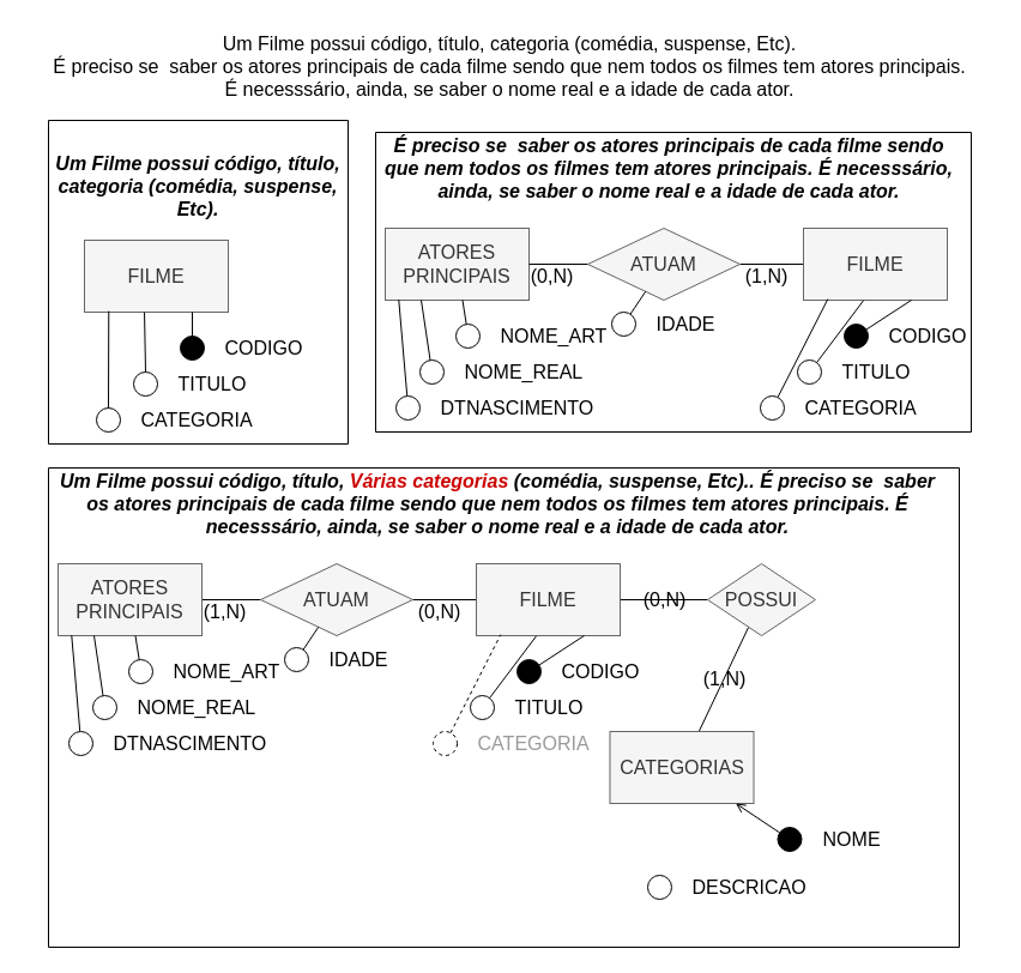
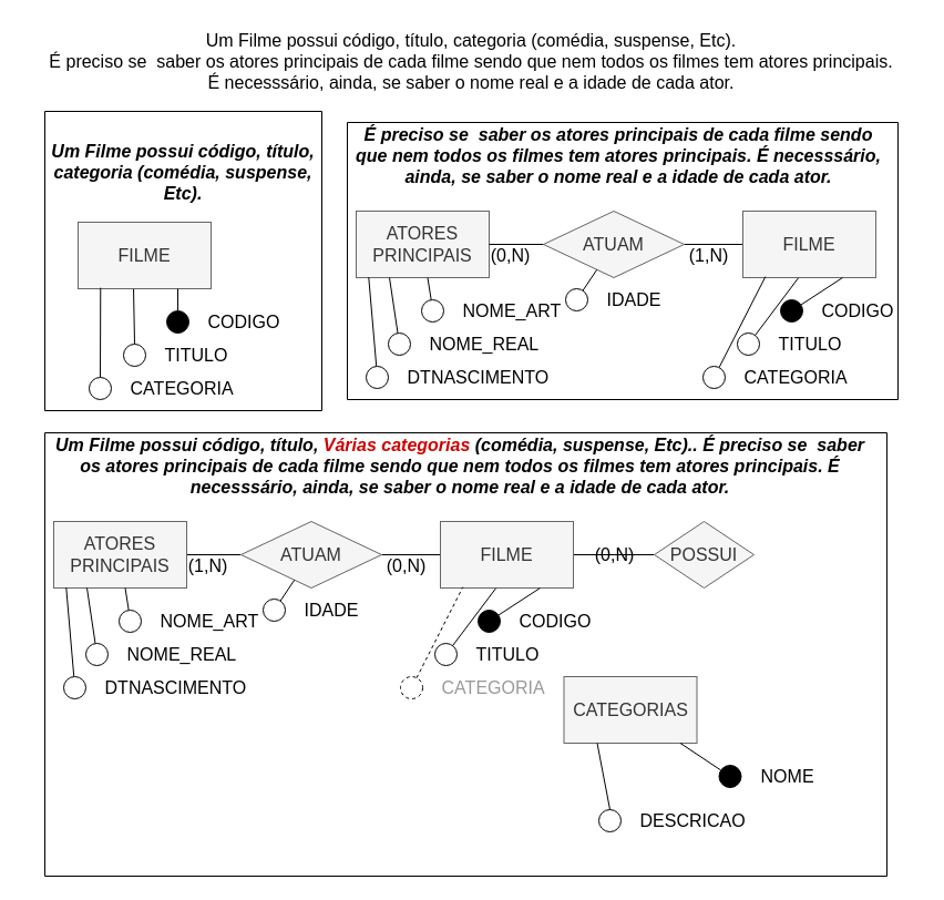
  <mxCell id="0" />
  <mxCell id="1" parent="0" />
  <mxCell id="2" value="Um Filme possui código, título, categoria (comédia, suspense, Etc).&lt;br style=&quot;font-size: 16px;&quot;&gt;É preciso se&amp;nbsp; saber os atores principais de cada filme sendo que nem todos os filmes tem atores principais.&lt;br style=&quot;font-size: 16px;&quot;&gt;É necesssário, ainda, se saber o nome real e a idade de cada ator." style="text;html=1;strokeColor=none;fillColor=none;align=center;verticalAlign=middle;whiteSpace=wrap;rounded=0;fontSize=16;fontColor=#000000;" vertex="1" parent="1"><mxGeometry x="20" y="20" width="810" height="70" as="geometry" /></mxCell>
  <mxCell id="3" value="" style="swimlane;startSize=0;labelBackgroundColor=none;labelBorderColor=none;fontSize=16;fontColor=#000000;strokeColor=#000000;fillColor=#000000;" vertex="1" parent="1"><mxGeometry x="40" y="100" width="250" height="270" as="geometry" /></mxCell>
  <mxCell id="4" value="&#10;&#10;&lt;span style=&quot;font-family: helvetica; font-size: 16px; letter-spacing: normal; text-align: center; text-indent: 0px; text-transform: none; word-spacing: 0px; display: inline; float: none;&quot;&gt;Um Filme possui código, título, categoria (comédia, suspense, Etc).&lt;/span&gt;&#10;&#10;" style="text;html=1;strokeColor=none;fillColor=none;align=center;verticalAlign=middle;whiteSpace=wrap;rounded=0;fontSize=16;fontStyle=3;labelBackgroundColor=none;labelBorderColor=none;fontColor=#000000;" vertex="1" parent="3"><mxGeometry y="20" width="250" height="70" as="geometry" /></mxCell>
  <mxCell id="5" value="" style="group" vertex="1" connectable="0" parent="3"><mxGeometry x="30" y="100" width="120" height="160" as="geometry" /></mxCell>
  <mxCell id="6" value="FILME" style="rounded=0;whiteSpace=wrap;html=1;labelBackgroundColor=none;labelBorderColor=none;fontSize=16;fillColor=#f5f5f5;fontColor=#333333;strokeColor=#666666;" vertex="1" parent="5"><mxGeometry width="120" height="60" as="geometry" /></mxCell>
  <mxCell id="7" style="edgeStyle=none;html=1;entryX=0.75;entryY=1;entryDx=0;entryDy=0;fontSize=16;fontColor=#000000;endArrow=none;endFill=0;strokeColor=#000000;" edge="1" parent="5" source="8" target="6"><mxGeometry relative="1" as="geometry" /></mxCell>
  <mxCell id="8" value="&lt;span style=&quot;white-space: pre&quot;&gt;&#09;&lt;/span&gt;CODIGO" style="ellipse;whiteSpace=wrap;html=1;aspect=fixed;labelBackgroundColor=none;labelBorderColor=none;fontSize=16;fillColor=#000000;strokeColor=#000000;fontColor=#000000;align=left;" vertex="1" parent="5"><mxGeometry x="80" y="80" width="20" height="20" as="geometry" /></mxCell>
  <mxCell id="9" style="edgeStyle=none;html=1;fontSize=16;fontColor=#000000;endArrow=none;endFill=0;strokeColor=#000000;entryX=0.417;entryY=1.005;entryDx=0;entryDy=0;entryPerimeter=0;" edge="1" parent="5" source="10" target="6"><mxGeometry relative="1" as="geometry" /></mxCell>
  <mxCell id="10" value="&lt;span style=&quot;white-space: pre&quot;&gt;&#09;&lt;/span&gt;TITULO" style="ellipse;whiteSpace=wrap;html=1;aspect=fixed;labelBackgroundColor=none;labelBorderColor=none;fontSize=16;fillColor=#FFFFFF;strokeColor=#000000;fontColor=#000000;align=left;" vertex="1" parent="5"><mxGeometry x="41" y="110" width="20" height="20" as="geometry" /></mxCell>
  <mxCell id="11" style="edgeStyle=none;html=1;fontSize=16;fontColor=#000000;strokeColor=#000000;endArrow=none;endFill=0;entryX=0.169;entryY=0.986;entryDx=0;entryDy=0;entryPerimeter=0;" edge="1" parent="5" source="12" target="6"><mxGeometry relative="1" as="geometry" /></mxCell>
  <mxCell id="12" value="&lt;span style=&quot;white-space: pre&quot;&gt;&#09;&lt;/span&gt;CATEGORIA" style="ellipse;whiteSpace=wrap;html=1;aspect=fixed;labelBackgroundColor=none;labelBorderColor=none;fontSize=16;fillColor=#FFFFFF;strokeColor=#000000;fontColor=#000000;align=left;" vertex="1" parent="5"><mxGeometry x="10" y="140" width="20" height="20" as="geometry" /></mxCell>
  <mxCell id="13" value="" style="swimlane;startSize=0;labelBackgroundColor=none;labelBorderColor=none;fontSize=16;fontColor=#000000;strokeColor=#000000;fillColor=#000000;" vertex="1" parent="1"><mxGeometry x="313" y="110" width="497" height="250" as="geometry" /></mxCell>
  <mxCell id="14" value="&lt;span&gt;É preciso se&amp;nbsp; saber os atores principais de cada filme&amp;nbsp;&lt;/span&gt;&lt;span&gt;sendo que nem todos os filmes tem atores principais.&amp;nbsp;&lt;/span&gt;É necesssário, ainda, se saber o nome real e a idade de cada ator." style="text;html=1;strokeColor=none;fillColor=none;align=center;verticalAlign=middle;whiteSpace=wrap;rounded=0;fontSize=16;fontStyle=3;labelBackgroundColor=none;labelBorderColor=none;fontColor=#000000;" vertex="1" parent="13"><mxGeometry y="10" width="490" height="40" as="geometry" /></mxCell>
  <mxCell id="15" value="(0,N)" style="edgeStyle=none;html=1;fontSize=16;fontColor=#000000;endArrow=none;endFill=0;strokeColor=#000000;labelBackgroundColor=none;" edge="1" parent="13" source="16" target="19"><mxGeometry x="-0.225" y="-10" relative="1" as="geometry"><mxPoint as="offset" /></mxGeometry></mxCell>
  <mxCell id="16" value="ATORES PRINCIPAIS" style="rounded=0;whiteSpace=wrap;html=1;labelBackgroundColor=none;labelBorderColor=none;fontSize=16;fillColor=#f5f5f5;fontColor=#333333;strokeColor=#666666;" vertex="1" parent="13"><mxGeometry x="8" y="80" width="120" height="60" as="geometry" /></mxCell>
  <mxCell id="17" value="&lt;font&gt;(1,N)&lt;/font&gt;" style="edgeStyle=none;html=1;entryX=0;entryY=0.5;entryDx=0;entryDy=0;fontSize=16;fontColor=#000000;endArrow=none;endFill=0;strokeColor=#000000;labelBackgroundColor=none;" edge="1" parent="13" source="19" target="20"><mxGeometry x="-0.132" y="-10" relative="1" as="geometry"><mxPoint x="-1" as="offset" /></mxGeometry></mxCell>
  <mxCell id="18" value="" style="edgeStyle=none;html=1;labelBackgroundColor=none;fontSize=16;fontColor=#000000;endArrow=none;endFill=0;strokeColor=#000000;" edge="1" parent="13" source="19" target="16"><mxGeometry relative="1" as="geometry" /></mxCell>
  <mxCell id="19" value="ATUAM" style="rhombus;whiteSpace=wrap;html=1;fontSize=16;fillColor=#f5f5f5;strokeColor=#666666;fontColor=#333333;rounded=0;labelBackgroundColor=none;labelBorderColor=none;" vertex="1" parent="13"><mxGeometry x="177" y="80" width="127" height="60" as="geometry" /></mxCell>
  <mxCell id="20" value="FILME" style="rounded=0;whiteSpace=wrap;html=1;labelBackgroundColor=none;labelBorderColor=none;fontSize=16;fillColor=#f5f5f5;fontColor=#333333;strokeColor=#666666;" vertex="1" parent="13"><mxGeometry x="357" y="80" width="120" height="60" as="geometry" /></mxCell>
  <mxCell id="21" style="edgeStyle=none;html=1;entryX=0.75;entryY=1;entryDx=0;entryDy=0;fontSize=16;fontColor=#000000;endArrow=none;endFill=0;strokeColor=#000000;" edge="1" parent="13" source="22" target="20"><mxGeometry relative="1" as="geometry" /></mxCell>
  <mxCell id="22" value="&lt;span style=&quot;white-space: pre&quot;&gt;&#09;&lt;/span&gt;CODIGO" style="ellipse;whiteSpace=wrap;html=1;aspect=fixed;labelBackgroundColor=none;labelBorderColor=none;fontSize=16;fillColor=#000000;strokeColor=#000000;fontColor=#000000;align=left;" vertex="1" parent="13"><mxGeometry x="391" y="160" width="20" height="20" as="geometry" /></mxCell>
  <mxCell id="23" style="edgeStyle=none;html=1;fontSize=16;fontColor=#000000;endArrow=none;endFill=0;strokeColor=#000000;entryX=0.417;entryY=1.005;entryDx=0;entryDy=0;entryPerimeter=0;" edge="1" parent="13" source="24" target="20"><mxGeometry relative="1" as="geometry" /></mxCell>
  <mxCell id="24" value="&lt;span style=&quot;white-space: pre&quot;&gt;&#09;&lt;/span&gt;TITULO" style="ellipse;whiteSpace=wrap;html=1;aspect=fixed;labelBackgroundColor=none;labelBorderColor=none;fontSize=16;fillColor=#FFFFFF;strokeColor=#000000;fontColor=#000000;align=left;" vertex="1" parent="13"><mxGeometry x="352" y="190" width="20" height="20" as="geometry" /></mxCell>
  <mxCell id="25" style="edgeStyle=none;html=1;fontSize=16;fontColor=#000000;strokeColor=#000000;endArrow=none;endFill=0;entryX=0.169;entryY=0.986;entryDx=0;entryDy=0;entryPerimeter=0;" edge="1" parent="13" source="26" target="20"><mxGeometry relative="1" as="geometry" /></mxCell>
  <mxCell id="26" value="&lt;span style=&quot;white-space: pre&quot;&gt;&#09;&lt;/span&gt;CATEGORIA" style="ellipse;whiteSpace=wrap;html=1;aspect=fixed;labelBackgroundColor=none;labelBorderColor=none;fontSize=16;fillColor=#FFFFFF;strokeColor=#000000;fontColor=#000000;align=left;" vertex="1" parent="13"><mxGeometry x="321" y="220" width="20" height="20" as="geometry" /></mxCell>
  <mxCell id="27" style="edgeStyle=none;html=1;entryX=0.094;entryY=0.994;entryDx=0;entryDy=0;entryPerimeter=0;labelBackgroundColor=none;fontSize=16;fontColor=#000000;endArrow=none;endFill=0;strokeColor=#000000;" edge="1" parent="13" source="28" target="16"><mxGeometry relative="1" as="geometry" /></mxCell>
  <mxCell id="28" value="&lt;span style=&quot;white-space: pre&quot;&gt;&#09;&lt;/span&gt;DTNASCIMENTO" style="ellipse;whiteSpace=wrap;html=1;aspect=fixed;labelBackgroundColor=none;labelBorderColor=none;fontSize=16;fillColor=#FFFFFF;strokeColor=#000000;fontColor=#000000;align=left;" vertex="1" parent="13"><mxGeometry x="17" y="220" width="20" height="20" as="geometry" /></mxCell>
  <mxCell id="29" style="edgeStyle=none;html=1;labelBackgroundColor=none;fontSize=16;fontColor=#000000;endArrow=none;endFill=0;strokeColor=#000000;" edge="1" parent="13" source="30" target="19"><mxGeometry relative="1" as="geometry" /></mxCell>
  <mxCell id="30" value="&lt;span style=&quot;white-space: pre&quot;&gt;&#09;&lt;/span&gt;IDADE" style="ellipse;whiteSpace=wrap;html=1;aspect=fixed;labelBackgroundColor=none;labelBorderColor=none;fontSize=16;fillColor=#FFFFFF;strokeColor=#000000;fontColor=#000000;align=left;" vertex="1" parent="13"><mxGeometry x="197" y="150" width="20" height="20" as="geometry" /></mxCell>
  <mxCell id="31" style="edgeStyle=none;html=1;entryX=0.25;entryY=1;entryDx=0;entryDy=0;labelBackgroundColor=none;fontSize=16;fontColor=#000000;endArrow=none;endFill=0;strokeColor=#000000;" edge="1" parent="13" source="32" target="16"><mxGeometry relative="1" as="geometry" /></mxCell>
  <mxCell id="32" value="&lt;span style=&quot;white-space: pre&quot;&gt;&#09;&lt;/span&gt;NOME_REAL" style="ellipse;whiteSpace=wrap;html=1;aspect=fixed;labelBackgroundColor=none;labelBorderColor=none;fontSize=16;fillColor=#FFFFFF;strokeColor=#000000;fontColor=#000000;align=left;" vertex="1" parent="13"><mxGeometry x="37" y="190" width="20" height="20" as="geometry" /></mxCell>
  <mxCell id="33" style="edgeStyle=none;html=1;labelBackgroundColor=none;fontSize=16;fontColor=#000000;endArrow=none;endFill=0;strokeColor=#000000;" edge="1" parent="13" source="34" target="16"><mxGeometry relative="1" as="geometry" /></mxCell>
  <mxCell id="34" value="&lt;span style=&quot;white-space: pre&quot;&gt;&#09;&lt;/span&gt;NOME_ART" style="ellipse;whiteSpace=wrap;html=1;aspect=fixed;labelBackgroundColor=none;labelBorderColor=none;fontSize=16;fillColor=#FFFFFF;strokeColor=#000000;fontColor=#000000;align=left;" vertex="1" parent="13"><mxGeometry x="67" y="160" width="20" height="20" as="geometry" /></mxCell>
  <mxCell id="35" value="" style="swimlane;startSize=0;labelBackgroundColor=none;labelBorderColor=none;fontSize=16;fontColor=#808080;strokeColor=#000000;fillColor=#000000;" vertex="1" parent="1"><mxGeometry x="40" y="390" width="760" height="400" as="geometry" /></mxCell>
  <mxCell id="36" value="Um Filme possui código, título, &lt;font color=&quot;#cc0000&quot;&gt;Várias categorias&lt;/font&gt;&amp;nbsp;(comédia, suspense, Etc)..&amp;nbsp;&lt;span&gt;É preciso se&amp;nbsp; saber os atores principais de cada filme&amp;nbsp;&lt;/span&gt;&lt;span&gt;sendo que nem todos os filmes tem atores principais.&amp;nbsp;&lt;/span&gt;É necesssário, ainda, se saber o nome real e a idade de cada ator." style="text;html=1;strokeColor=none;fillColor=none;align=center;verticalAlign=middle;whiteSpace=wrap;rounded=0;fontSize=16;fontStyle=3;labelBackgroundColor=none;labelBorderColor=none;fontColor=#000000;" vertex="1" parent="35"><mxGeometry y="10" width="750" height="40" as="geometry" /></mxCell>
  <mxCell id="37" value="(1,N)" style="edgeStyle=none;html=1;fontSize=16;fontColor=#000000;endArrow=none;endFill=0;strokeColor=#000000;labelBackgroundColor=none;" edge="1" parent="35" source="38" target="40"><mxGeometry x="-0.225" y="-10" relative="1" as="geometry"><mxPoint as="offset" /></mxGeometry></mxCell>
  <mxCell id="38" value="ATORES PRINCIPAIS" style="rounded=0;whiteSpace=wrap;html=1;labelBackgroundColor=none;labelBorderColor=none;fontSize=16;fillColor=#f5f5f5;fontColor=#333333;strokeColor=#666666;" vertex="1" parent="35"><mxGeometry x="8" y="80" width="120" height="60" as="geometry" /></mxCell>
  <mxCell id="39" value="&lt;font&gt;(0,N)&lt;/font&gt;" style="edgeStyle=none;html=1;entryX=0;entryY=0.5;entryDx=0;entryDy=0;fontSize=16;fontColor=#000000;endArrow=none;endFill=0;strokeColor=#000000;labelBackgroundColor=none;" edge="1" parent="35" source="40" target="42"><mxGeometry x="-0.132" y="-10" relative="1" as="geometry"><mxPoint x="-1" as="offset" /></mxGeometry></mxCell>
  <mxCell id="40" value="ATUAM" style="rhombus;whiteSpace=wrap;html=1;fontSize=16;fillColor=#f5f5f5;strokeColor=#666666;fontColor=#333333;rounded=0;labelBackgroundColor=none;labelBorderColor=none;" vertex="1" parent="35"><mxGeometry x="177" y="80" width="127" height="60" as="geometry" /></mxCell>
  <mxCell id="41" value="(0,N)" style="edgeStyle=none;html=1;labelBackgroundColor=none;fontSize=16;fontColor=#000000;endArrow=none;endFill=0;strokeColor=#000000;" edge="1" parent="35" source="42" target="58"><mxGeometry relative="1" as="geometry" /></mxCell>
  <mxCell id="42" value="FILME" style="rounded=0;whiteSpace=wrap;html=1;labelBackgroundColor=none;labelBorderColor=none;fontSize=16;fillColor=#f5f5f5;fontColor=#333333;strokeColor=#666666;" vertex="1" parent="35"><mxGeometry x="357" y="80" width="120" height="60" as="geometry" /></mxCell>
  <mxCell id="43" style="edgeStyle=none;html=1;entryX=0.75;entryY=1;entryDx=0;entryDy=0;fontSize=16;fontColor=#000000;endArrow=none;endFill=0;strokeColor=#000000;" edge="1" parent="35" source="44" target="42"><mxGeometry relative="1" as="geometry" /></mxCell>
  <mxCell id="44" value="&lt;span style=&quot;white-space: pre&quot;&gt;&#09;&lt;/span&gt;CODIGO" style="ellipse;whiteSpace=wrap;html=1;aspect=fixed;labelBackgroundColor=none;labelBorderColor=none;fontSize=16;fillColor=#000000;strokeColor=#000000;fontColor=#000000;align=left;" vertex="1" parent="35"><mxGeometry x="391" y="160" width="20" height="20" as="geometry" /></mxCell>
  <mxCell id="45" style="edgeStyle=none;html=1;fontSize=16;fontColor=#000000;endArrow=none;endFill=0;strokeColor=#000000;entryX=0.417;entryY=1.005;entryDx=0;entryDy=0;entryPerimeter=0;" edge="1" parent="35" source="46" target="42"><mxGeometry relative="1" as="geometry" /></mxCell>
  <mxCell id="46" value="&lt;span style=&quot;white-space: pre&quot;&gt;&#09;&lt;/span&gt;TITULO" style="ellipse;whiteSpace=wrap;html=1;aspect=fixed;labelBackgroundColor=none;labelBorderColor=none;fontSize=16;fillColor=#FFFFFF;strokeColor=#000000;fontColor=#000000;align=left;" vertex="1" parent="35"><mxGeometry x="352" y="190" width="20" height="20" as="geometry" /></mxCell>
  <mxCell id="47" style="edgeStyle=none;html=1;fontSize=16;fontColor=#000000;strokeColor=#000000;endArrow=none;endFill=0;entryX=0.169;entryY=0.986;entryDx=0;entryDy=0;entryPerimeter=0;dashed=1;" edge="1" parent="35" source="48" target="42"><mxGeometry relative="1" as="geometry" /></mxCell>
  <mxCell id="48" value="&lt;span style=&quot;white-space: pre&quot;&gt;&#09;&lt;/span&gt;CATEGORIA" style="ellipse;whiteSpace=wrap;html=1;aspect=fixed;labelBackgroundColor=none;labelBorderColor=none;fontSize=16;fillColor=#FFFFFF;strokeColor=#000000;fontColor=#999999;align=left;dashed=1;" vertex="1" parent="35"><mxGeometry x="321" y="220" width="20" height="20" as="geometry" /></mxCell>
  <mxCell id="49" style="edgeStyle=none;html=1;entryX=0.094;entryY=0.994;entryDx=0;entryDy=0;entryPerimeter=0;labelBackgroundColor=none;fontSize=16;fontColor=#000000;endArrow=none;endFill=0;strokeColor=#000000;" edge="1" parent="35" source="50" target="38"><mxGeometry relative="1" as="geometry" /></mxCell>
  <mxCell id="50" value="&lt;span style=&quot;white-space: pre&quot;&gt;&#09;&lt;/span&gt;DTNASCIMENTO" style="ellipse;whiteSpace=wrap;html=1;aspect=fixed;labelBackgroundColor=none;labelBorderColor=none;fontSize=16;fillColor=#FFFFFF;strokeColor=#000000;fontColor=#000000;align=left;" vertex="1" parent="35"><mxGeometry x="17" y="220" width="20" height="20" as="geometry" /></mxCell>
  <mxCell id="51" style="edgeStyle=none;html=1;labelBackgroundColor=none;fontSize=16;fontColor=#000000;endArrow=none;endFill=0;strokeColor=#000000;" edge="1" parent="35" source="52" target="40"><mxGeometry relative="1" as="geometry" /></mxCell>
  <mxCell id="52" value="&lt;span style=&quot;white-space: pre&quot;&gt;&#09;&lt;/span&gt;IDADE" style="ellipse;whiteSpace=wrap;html=1;aspect=fixed;labelBackgroundColor=none;labelBorderColor=none;fontSize=16;fillColor=#FFFFFF;strokeColor=#000000;fontColor=#000000;align=left;" vertex="1" parent="35"><mxGeometry x="197" y="150" width="20" height="20" as="geometry" /></mxCell>
  <mxCell id="53" style="edgeStyle=none;html=1;entryX=0.25;entryY=1;entryDx=0;entryDy=0;labelBackgroundColor=none;fontSize=16;fontColor=#000000;endArrow=none;endFill=0;strokeColor=#000000;" edge="1" parent="35" source="54" target="38"><mxGeometry relative="1" as="geometry" /></mxCell>
  <mxCell id="54" value="&lt;span style=&quot;white-space: pre&quot;&gt;&#09;&lt;/span&gt;NOME_REAL" style="ellipse;whiteSpace=wrap;html=1;aspect=fixed;labelBackgroundColor=none;labelBorderColor=none;fontSize=16;fillColor=#FFFFFF;strokeColor=#000000;fontColor=#000000;align=left;" vertex="1" parent="35"><mxGeometry x="37" y="190" width="20" height="20" as="geometry" /></mxCell>
  <mxCell id="55" style="edgeStyle=none;html=1;labelBackgroundColor=none;fontSize=16;fontColor=#000000;endArrow=none;endFill=0;strokeColor=#000000;" edge="1" parent="35" source="56" target="38"><mxGeometry relative="1" as="geometry" /></mxCell>
  <mxCell id="56" value="&lt;span style=&quot;white-space: pre&quot;&gt;&#09;&lt;/span&gt;NOME_ART" style="ellipse;whiteSpace=wrap;html=1;aspect=fixed;labelBackgroundColor=none;labelBorderColor=none;fontSize=16;fillColor=#FFFFFF;strokeColor=#000000;fontColor=#000000;align=left;" vertex="1" parent="35"><mxGeometry x="67" y="160" width="20" height="20" as="geometry" /></mxCell>
- <mxCell id="57" value="(1,N)" style="edgeStyle=none;html=1;labelBackgroundColor=none;fontSize=16;fontColor=#000000;endArrow=none;endFill=0;strokeColor=#000000;" edge="1" parent="35" source="58" target="59"><mxGeometry relative="1" as="geometry" /></mxCell>
  <mxCell id="58" value="POSSUI" style="rhombus;whiteSpace=wrap;html=1;fontSize=16;fillColor=#f5f5f5;strokeColor=#666666;fontColor=#333333;rounded=0;labelBackgroundColor=none;labelBorderColor=none;" vertex="1" parent="35"><mxGeometry x="550" y="80" width="90" height="60" as="geometry" /></mxCell>
  <mxCell id="59" value="CATEGORIAS" style="rounded=0;whiteSpace=wrap;html=1;fontSize=16;fillColor=#f5f5f5;strokeColor=#666666;fontColor=#333333;labelBackgroundColor=none;labelBorderColor=none;" vertex="1" parent="35"><mxGeometry x="468.5" y="220" width="120" height="60" as="geometry" /></mxCell>
- <mxCell id="60" style="edgeStyle=none;html=1;labelBackgroundColor=none;fontSize=16;fontColor=#000000;endArrow=open;endFill=0;strokeColor=#000000;" edge="1" parent="35" source="61" target="59"><mxGeometry relative="1" as="geometry" /></mxCell>
+ <mxCell id="60" style="edgeStyle=none;html=1;labelBackgroundColor=none;fontSize=16;fontColor=#000000;endArrow=none;endFill=0;strokeColor=#000000;" edge="1" parent="35" source="61" target="59"><mxGeometry relative="1" as="geometry" /></mxCell>
  <mxCell id="61" value="&lt;span style=&quot;white-space: pre&quot;&gt;&#09;&lt;/span&gt;NOME" style="ellipse;whiteSpace=wrap;html=1;aspect=fixed;labelBackgroundColor=none;labelBorderColor=none;fontSize=16;fillColor=#000000;strokeColor=#000000;fontColor=#000000;align=left;" vertex="1" parent="35"><mxGeometry x="608.5" y="300" width="20" height="20" as="geometry" /></mxCell>
+ <mxCell id="62" style="edgeStyle=none;html=1;exitX=0.5;exitY=0;exitDx=0;exitDy=0;labelBackgroundColor=none;fontSize=16;fontColor=#000000;endArrow=none;endFill=0;strokeColor=#000000;entryX=0.25;entryY=1;entryDx=0;entryDy=0;" edge="1" parent="35" source="63" target="59"><mxGeometry relative="1" as="geometry" /></mxCell>
  <mxCell id="63" value="&lt;span style=&quot;white-space: pre&quot;&gt;&#09;&lt;/span&gt;DESCRICAO" style="ellipse;whiteSpace=wrap;html=1;aspect=fixed;labelBackgroundColor=none;labelBorderColor=none;fontSize=16;fillColor=#FFFFFF;strokeColor=#000000;fontColor=#000000;align=left;" vertex="1" parent="35"><mxGeometry x="500" y="340" width="20" height="20" as="geometry" /></mxCell>
